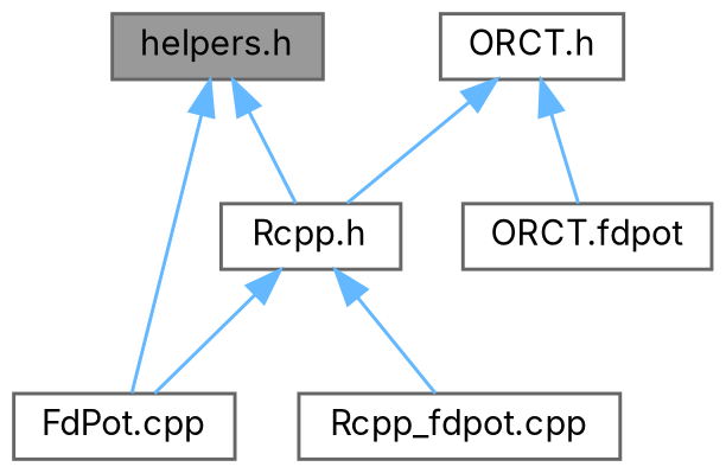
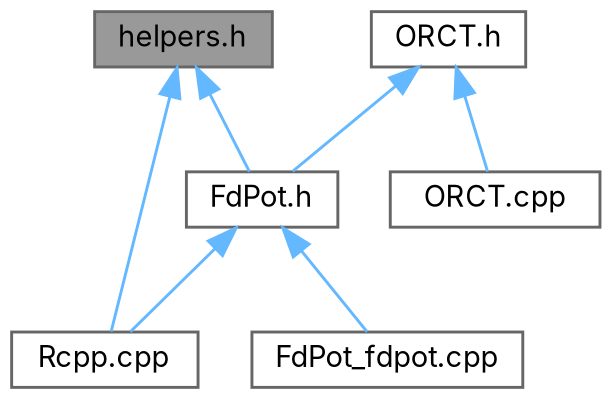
  digraph {
    fontname=Inter
    node [color=grey40 fillcolor=white fontname=Inter fontsize=10 shape=box style=filled]
    edge [color=steelblue1 dir=back fontname=Inter fontsize=10 labelfontname=Helvetica labelfontsize=10 style=solid]
    n1 [color=gray40 fillcolor=grey60 fontcolor=black height=0.2 label="helpers.h" width=0.4]
-   n2 [height=0.2 label="Rcpp.h" width=0.4]
-   n3 [height=0.2 label="FdPot.cpp" width=0.4]
-   n4 [height=0.2 label="Rcpp_fdpot.cpp" width=0.4]
+   n2 [height=0.2 label="FdPot.h" width=0.4]
+   n3 [height=0.2 label="Rcpp.cpp" width=0.4]
+   n4 [height=0.2 label="FdPot_fdpot.cpp" width=0.4]
    n5 [height=0.2 label="ORCT.h" width=0.4]
-   n6 [height=0.2 label="ORCT.fdpot" width=0.4]
+   n6 [height=0.2 label="ORCT.cpp" width=0.4]
    n1 -> n2
    n1 -> n3
    n2 -> n3
    n2 -> n4
    n5 -> n2
    n5 -> n6
  }
